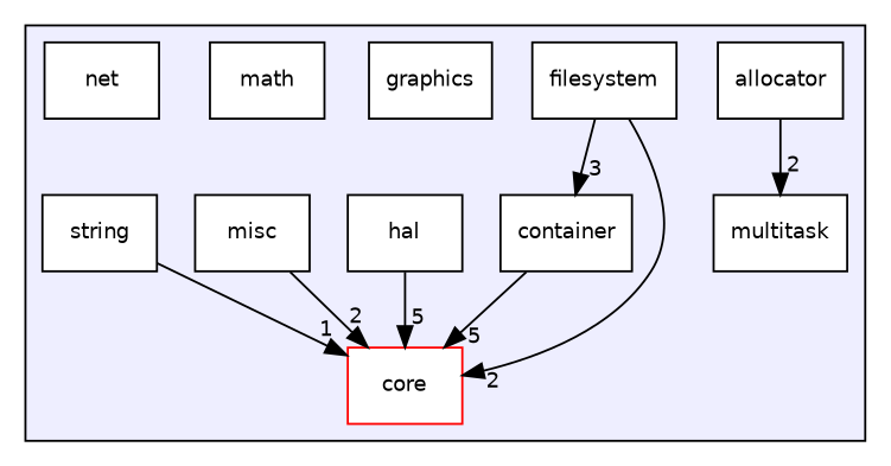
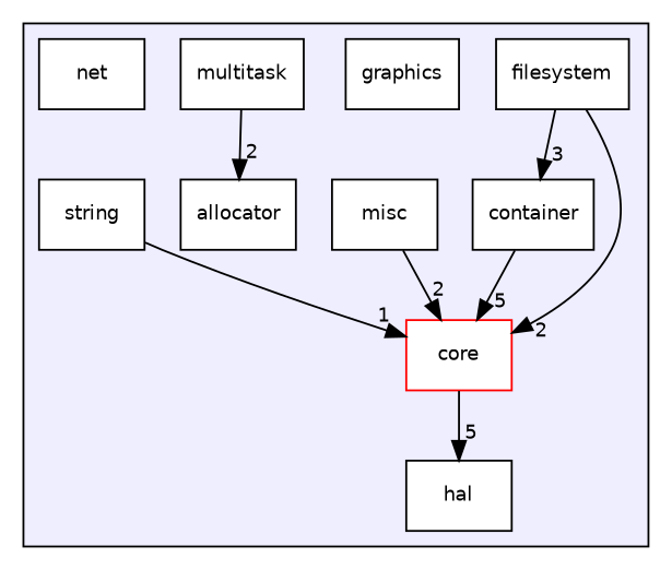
  digraph {
    compound=true
    node [color=black fillcolor=white fontname=Helvetica fontsize=10 shape=box style=filled]
    edge [headlabel=2 labeldistance=1.5 labelfontname=Helvetica labelfontsize=10]
    n1 [label=allocator]
    n2 [label=container]
    n3 [color=red label=core]
    n4 [label=filesystem]
    n5 [label=graphics]
    n6 [label=hal]
-   n7 [label=math]
    n8 [label=misc]
    n9 [label=multitask]
    n10 [label=net]
    n11 [label=string]
    subgraph cluster_1 {
      bgcolor="#eeeeff"
      pencolor=black
      n1
      n2
      n3
      n4
      n5
      n6
-     n7
      n8
      n9
      n10
      n11
    }
    n2 -> n3 [headlabel=5]
    n4 -> n2 [headlabel=3]
    n4 -> n3
-   n6 -> n3 [headlabel=5]
+   n3 -> n6 [headlabel=5]
    n8 -> n3
-   n1 -> n9
+   n9 -> n1
    n11 -> n3 [headlabel=1]
  }
